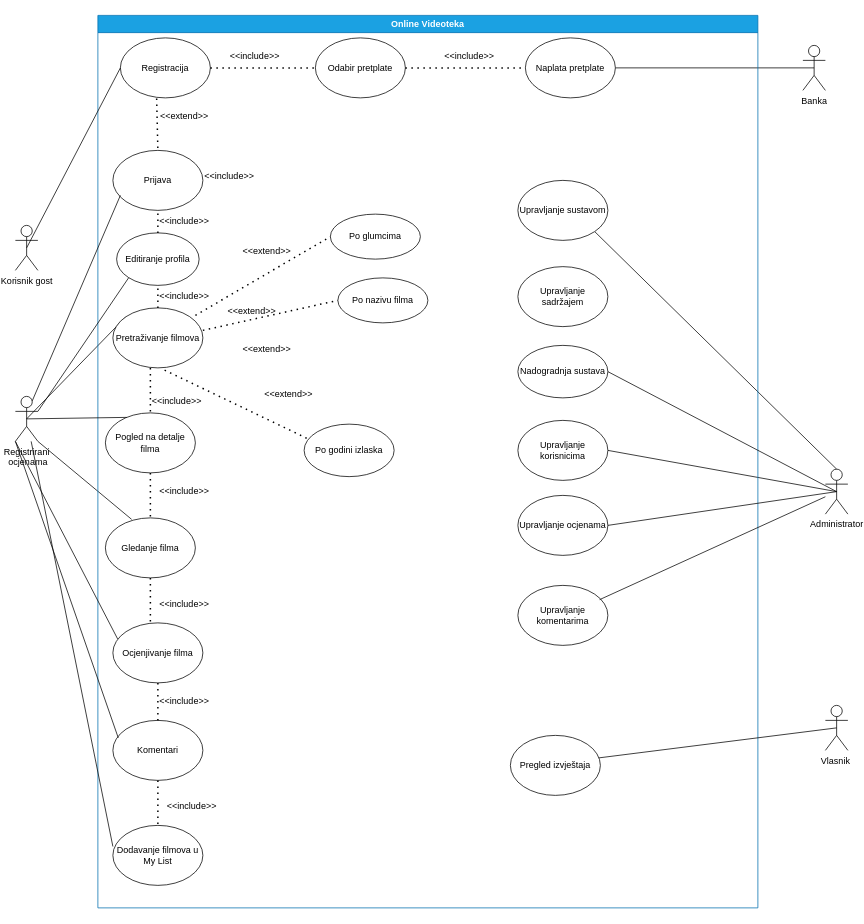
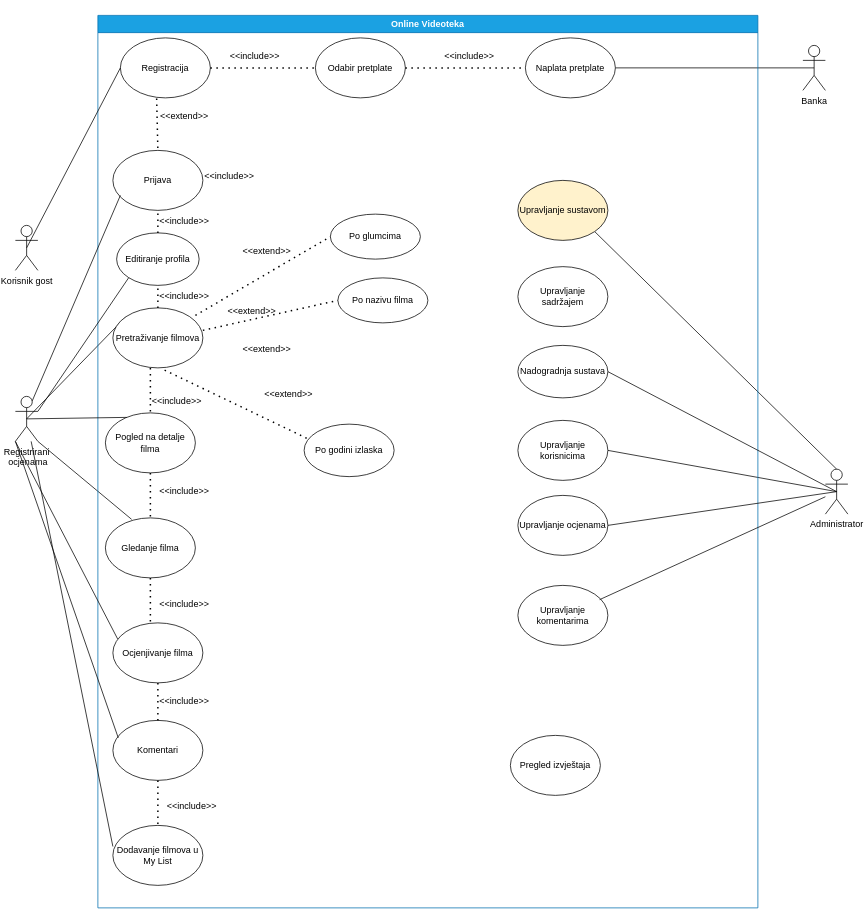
  <mxCell id="0" />
  <mxCell id="1" parent="0" />
  <mxCell id="2" value="Registrirani&lt;br&gt;&amp;nbsp;ocjenama" style="shape=umlActor;verticalLabelPosition=bottom;verticalAlign=top;html=1;outlineConnect=0;" vertex="1" parent="1"><mxGeometry x="20" y="528" width="30" height="60" as="geometry" /></mxCell>
  <mxCell id="3" value="&amp;lt;&amp;lt;include&amp;gt;&amp;gt;" style="text;html=1;align=center;verticalAlign=middle;resizable=0;points=[];autosize=1;strokeColor=none;fillColor=none;" vertex="1" parent="1"><mxGeometry x="260" y="220" width="90" height="30" as="geometry" /></mxCell>
  <mxCell id="4" value="" style="endArrow=none;html=1;rounded=0;entryX=0;entryY=0;entryDx=0;entryDy=0;exitX=0.5;exitY=0.5;exitDx=0;exitDy=0;exitPerimeter=0;" edge="1" parent="1" source="2" target="45"><mxGeometry width="50" height="50" relative="1" as="geometry"><mxPoint x="360" y="450" as="sourcePoint" /><mxPoint x="410" y="400" as="targetPoint" /></mxGeometry></mxCell>
  <mxCell id="5" value="" style="endArrow=none;html=1;rounded=0;exitX=1;exitY=1;exitDx=0;exitDy=0;exitPerimeter=0;entryX=0.292;entryY=0.025;entryDx=0;entryDy=0;entryPerimeter=0;" edge="1" parent="1" source="2" target="24"><mxGeometry width="50" height="50" relative="1" as="geometry"><mxPoint x="360" y="550" as="sourcePoint" /><mxPoint x="150" y="770" as="targetPoint" /><Array as="points" /></mxGeometry></mxCell>
  <mxCell id="6" value="" style="endArrow=none;html=1;rounded=0;exitX=1;exitY=0.5;exitDx=0;exitDy=0;entryX=0.5;entryY=0.5;entryDx=0;entryDy=0;entryPerimeter=0;" edge="1" parent="1" source="57" target="7"><mxGeometry width="50" height="50" relative="1" as="geometry"><mxPoint x="360" y="450" as="sourcePoint" /><mxPoint x="1020" y="210" as="targetPoint" /></mxGeometry></mxCell>
  <mxCell id="7" value="Banka" style="shape=umlActor;verticalLabelPosition=bottom;verticalAlign=top;html=1;outlineConnect=0;" vertex="1" parent="1"><mxGeometry x="1070" y="60" width="30" height="60" as="geometry" /></mxCell>
  <mxCell id="8" value="Administrator" style="shape=umlActor;verticalLabelPosition=bottom;verticalAlign=top;html=1;outlineConnect=0;" vertex="1" parent="1"><mxGeometry x="1100" y="625" width="30" height="60" as="geometry" /></mxCell>
  <mxCell id="9" value="" style="endArrow=none;html=1;rounded=0;exitX=0.5;exitY=0;exitDx=0;exitDy=0;exitPerimeter=0;entryX=1;entryY=1;entryDx=0;entryDy=0;" edge="1" parent="1" source="8" target="16"><mxGeometry width="50" height="50" relative="1" as="geometry"><mxPoint x="820" y="650" as="sourcePoint" /><mxPoint x="870" y="600" as="targetPoint" /></mxGeometry></mxCell>
  <mxCell id="10" value="" style="endArrow=none;html=1;rounded=0;exitX=1;exitY=0.5;exitDx=0;exitDy=0;entryX=0.5;entryY=0.5;entryDx=0;entryDy=0;entryPerimeter=0;" edge="1" parent="1" source="13" target="8"><mxGeometry width="50" height="50" relative="1" as="geometry"><mxPoint x="640" y="760" as="sourcePoint" /><mxPoint x="980" y="660" as="targetPoint" /></mxGeometry></mxCell>
  <mxCell id="11" value="Online Videoteka" style="swimlane;whiteSpace=wrap;html=1;strokeColor=#006EAF;fillColor=#1ba1e2;fontColor=#ffffff;" vertex="1" parent="1"><mxGeometry x="130" y="20" width="880" height="1190" as="geometry" /></mxCell>
  <mxCell id="12" value="Nadogradnja sustava" style="ellipse;whiteSpace=wrap;html=1;" vertex="1" parent="11"><mxGeometry x="560" y="440" width="120" height="70" as="geometry" /></mxCell>
  <mxCell id="13" value="Upravljanje korisnicima" style="ellipse;whiteSpace=wrap;html=1;" vertex="1" parent="11"><mxGeometry x="560" y="540" width="120" height="80" as="geometry" /></mxCell>
  <mxCell id="14" value="Upravljanje ocjenama" style="ellipse;whiteSpace=wrap;html=1;" vertex="1" parent="11"><mxGeometry x="560" y="640" width="120" height="80" as="geometry" /></mxCell>
  <mxCell id="15" value="Upravljanje sadržajem" style="ellipse;whiteSpace=wrap;html=1;" vertex="1" parent="11"><mxGeometry x="560" y="335" width="120" height="80" as="geometry" /></mxCell>
- <mxCell id="16" value="Upravljanje sustavom" style="ellipse;whiteSpace=wrap;html=1;" vertex="1" parent="11"><mxGeometry x="560" y="220" width="120" height="80" as="geometry" /></mxCell>
+ <mxCell id="16" value="Upravljanje sustavom" style="ellipse;whiteSpace=wrap;html=1;fillColor=#fff2cc;" vertex="1" parent="11"><mxGeometry x="560" y="220" width="120" height="80" as="geometry" /></mxCell>
  <mxCell id="17" value="Upravljanje komentarima" style="ellipse;whiteSpace=wrap;html=1;" vertex="1" parent="11"><mxGeometry x="560" y="760" width="120" height="80" as="geometry" /></mxCell>
  <mxCell id="18" value="Pregled izvještaja" style="ellipse;whiteSpace=wrap;html=1;" vertex="1" parent="11"><mxGeometry x="550" y="960" width="120" height="80" as="geometry" /></mxCell>
  <mxCell id="19" value="&amp;lt;&amp;lt;extend&amp;gt;&amp;gt;" style="text;html=1;align=center;verticalAlign=middle;resizable=0;points=[];autosize=1;strokeColor=none;fillColor=none;" vertex="1" parent="11"><mxGeometry x="70" y="120" width="90" height="30" as="geometry" /></mxCell>
  <mxCell id="20" value="Prijava" style="ellipse;whiteSpace=wrap;html=1;" vertex="1" parent="11"><mxGeometry x="20" y="180" width="120" height="80" as="geometry" /></mxCell>
  <mxCell id="21" value="&amp;lt;&amp;lt;extend&amp;gt;&amp;gt;" style="text;html=1;align=center;verticalAlign=middle;resizable=0;points=[];autosize=1;strokeColor=none;fillColor=none;" vertex="1" parent="11"><mxGeometry x="180" y="300" width="90" height="30" as="geometry" /></mxCell>
  <mxCell id="22" value="&amp;lt;&amp;lt;include&amp;gt;&amp;gt;" style="text;html=1;align=center;verticalAlign=middle;resizable=0;points=[];autosize=1;strokeColor=none;fillColor=none;" vertex="1" parent="11"><mxGeometry x="70" y="260" width="90" height="30" as="geometry" /></mxCell>
  <mxCell id="23" value="&amp;lt;&amp;lt;include&amp;gt;&amp;gt;" style="text;html=1;align=center;verticalAlign=middle;resizable=0;points=[];autosize=1;strokeColor=none;fillColor=none;" vertex="1" parent="11"><mxGeometry x="60" y="500" width="90" height="30" as="geometry" /></mxCell>
  <mxCell id="24" value="Gledanje filma" style="ellipse;whiteSpace=wrap;html=1;" vertex="1" parent="11"><mxGeometry x="10" y="670" width="120" height="80" as="geometry" /></mxCell>
  <mxCell id="25" value="Ocjenjivanje filma" style="ellipse;whiteSpace=wrap;html=1;" vertex="1" parent="11"><mxGeometry x="20" y="810" width="120" height="80" as="geometry" /></mxCell>
  <mxCell id="26" value="Dodavanje filmova u My List" style="ellipse;whiteSpace=wrap;html=1;" vertex="1" parent="11"><mxGeometry x="20" y="1080" width="120" height="80" as="geometry" /></mxCell>
  <mxCell id="27" value="Komentari" style="ellipse;whiteSpace=wrap;html=1;" vertex="1" parent="11"><mxGeometry x="20" y="940" width="120" height="80" as="geometry" /></mxCell>
  <mxCell id="28" value="Po godini izlaska" style="ellipse;whiteSpace=wrap;html=1;" vertex="1" parent="11"><mxGeometry x="275" y="545" width="120" height="70" as="geometry" /></mxCell>
  <mxCell id="29" value="Po glumcima" style="ellipse;whiteSpace=wrap;html=1;" vertex="1" parent="11"><mxGeometry x="310" y="265" width="120" height="60" as="geometry" /></mxCell>
  <mxCell id="30" value="" style="endArrow=none;dashed=1;html=1;dashPattern=1 3;strokeWidth=2;rounded=0;exitX=0.5;exitY=1;exitDx=0;exitDy=0;" edge="1" parent="11" source="24"><mxGeometry width="50" height="50" relative="1" as="geometry"><mxPoint x="290" y="700" as="sourcePoint" /><mxPoint x="70" y="810" as="targetPoint" /></mxGeometry></mxCell>
  <mxCell id="31" value="" style="endArrow=none;dashed=1;html=1;dashPattern=1 3;strokeWidth=2;rounded=0;exitX=0.5;exitY=1;exitDx=0;exitDy=0;entryX=0.5;entryY=0;entryDx=0;entryDy=0;" edge="1" parent="11" source="25" target="27"><mxGeometry width="50" height="50" relative="1" as="geometry"><mxPoint x="290" y="700" as="sourcePoint" /><mxPoint x="340" y="650" as="targetPoint" /></mxGeometry></mxCell>
  <mxCell id="32" value="" style="endArrow=none;dashed=1;html=1;dashPattern=1 3;strokeWidth=2;rounded=0;exitX=0.5;exitY=1;exitDx=0;exitDy=0;entryX=0.5;entryY=0;entryDx=0;entryDy=0;" edge="1" parent="11" source="27" target="26"><mxGeometry width="50" height="50" relative="1" as="geometry"><mxPoint x="290" y="700" as="sourcePoint" /><mxPoint x="340" y="650" as="targetPoint" /></mxGeometry></mxCell>
  <mxCell id="33" value="&amp;lt;&amp;lt;include&amp;gt;&amp;gt;" style="text;html=1;align=center;verticalAlign=middle;resizable=0;points=[];autosize=1;strokeColor=none;fillColor=none;" vertex="1" parent="11"><mxGeometry x="70" y="770" width="90" height="30" as="geometry" /></mxCell>
  <mxCell id="34" value="&amp;lt;&amp;lt;include&amp;gt;&amp;gt;" style="text;html=1;align=center;verticalAlign=middle;resizable=0;points=[];autosize=1;strokeColor=none;fillColor=none;" vertex="1" parent="11"><mxGeometry x="80" y="1040" width="90" height="30" as="geometry" /></mxCell>
  <mxCell id="35" value="&amp;lt;&amp;lt;extend&amp;gt;&amp;gt;" style="text;html=1;align=center;verticalAlign=middle;resizable=0;points=[];autosize=1;strokeColor=none;fillColor=none;" vertex="1" parent="11"><mxGeometry x="209" y="490" width="90" height="30" as="geometry" /></mxCell>
  <mxCell id="36" value="&amp;lt;&amp;lt;include&amp;gt;&amp;gt;" style="text;html=1;align=center;verticalAlign=middle;resizable=0;points=[];autosize=1;strokeColor=none;fillColor=none;" vertex="1" parent="11"><mxGeometry x="70" y="900" width="90" height="30" as="geometry" /></mxCell>
  <mxCell id="37" value="Pogled na detalje filma" style="ellipse;whiteSpace=wrap;html=1;" vertex="1" parent="11"><mxGeometry x="10" y="530" width="120" height="80" as="geometry" /></mxCell>
  <mxCell id="38" value="&amp;lt;&amp;lt;include&amp;gt;&amp;gt;" style="text;html=1;align=center;verticalAlign=middle;resizable=0;points=[];autosize=1;strokeColor=none;fillColor=none;" vertex="1" parent="11"><mxGeometry x="70" y="620" width="90" height="30" as="geometry" /></mxCell>
  <mxCell id="39" value="" style="endArrow=none;dashed=1;html=1;dashPattern=1 3;strokeWidth=2;rounded=0;exitX=0.5;exitY=1;exitDx=0;exitDy=0;entryX=0.5;entryY=0;entryDx=0;entryDy=0;" edge="1" parent="11" source="37" target="24"><mxGeometry width="50" height="50" relative="1" as="geometry"><mxPoint x="360" y="710" as="sourcePoint" /><mxPoint x="410" y="660" as="targetPoint" /></mxGeometry></mxCell>
  <mxCell id="40" value="&amp;lt;&amp;lt;extend&amp;gt;&amp;gt;" style="text;html=1;align=center;verticalAlign=middle;resizable=0;points=[];autosize=1;strokeColor=none;fillColor=none;" vertex="1" parent="11"><mxGeometry x="160" y="380" width="90" height="30" as="geometry" /></mxCell>
  <mxCell id="41" value="Registracija" style="ellipse;whiteSpace=wrap;html=1;" vertex="1" parent="11"><mxGeometry x="30" y="30" width="120" height="80" as="geometry" /></mxCell>
  <mxCell id="42" value="" style="endArrow=none;dashed=1;html=1;dashPattern=1 3;strokeWidth=2;rounded=0;exitX=0.403;exitY=1.01;exitDx=0;exitDy=0;entryX=0.5;entryY=0;entryDx=0;entryDy=0;exitPerimeter=0;" edge="1" parent="11" source="41" target="20"><mxGeometry width="50" height="50" relative="1" as="geometry"><mxPoint x="550" y="460" as="sourcePoint" /><mxPoint x="600" y="410" as="targetPoint" /></mxGeometry></mxCell>
  <mxCell id="43" value="Po nazivu filma" style="ellipse;whiteSpace=wrap;html=1;" vertex="1" parent="11"><mxGeometry x="320" y="350" width="120" height="60" as="geometry" /></mxCell>
  <mxCell id="44" value="&amp;lt;&amp;lt;extend&amp;gt;&amp;gt;" style="text;html=1;align=center;verticalAlign=middle;resizable=0;points=[];autosize=1;strokeColor=none;fillColor=none;" vertex="1" parent="11"><mxGeometry x="180" y="430" width="90" height="30" as="geometry" /></mxCell>
  <mxCell id="45" value="Pretraživanje filmova" style="ellipse;whiteSpace=wrap;html=1;" vertex="1" parent="11"><mxGeometry x="20" y="390" width="120" height="80" as="geometry" /></mxCell>
  <mxCell id="46" value="" style="endArrow=none;dashed=1;html=1;dashPattern=1 3;strokeWidth=2;rounded=0;exitX=0.917;exitY=0.125;exitDx=0;exitDy=0;exitPerimeter=0;entryX=0;entryY=0.5;entryDx=0;entryDy=0;" edge="1" parent="11" source="45" target="29"><mxGeometry width="50" height="50" relative="1" as="geometry"><mxPoint x="240" y="370" as="sourcePoint" /><mxPoint x="180" y="380" as="targetPoint" /></mxGeometry></mxCell>
  <mxCell id="47" value="" style="endArrow=none;dashed=1;html=1;dashPattern=1 3;strokeWidth=2;rounded=0;exitX=1;exitY=0.375;exitDx=0;exitDy=0;exitPerimeter=0;entryX=0;entryY=0.5;entryDx=0;entryDy=0;" edge="1" parent="11" source="45" target="43"><mxGeometry width="50" height="50" relative="1" as="geometry"><mxPoint x="240" y="470" as="sourcePoint" /><mxPoint x="290" y="420" as="targetPoint" /></mxGeometry></mxCell>
  <mxCell id="48" value="" style="endArrow=none;dashed=1;html=1;dashPattern=1 3;strokeWidth=2;rounded=0;exitX=0.575;exitY=1.038;exitDx=0;exitDy=0;exitPerimeter=0;entryX=0.067;entryY=0.3;entryDx=0;entryDy=0;entryPerimeter=0;" edge="1" parent="11" source="45" target="28"><mxGeometry width="50" height="50" relative="1" as="geometry"><mxPoint x="240" y="470" as="sourcePoint" /><mxPoint x="290" y="420" as="targetPoint" /></mxGeometry></mxCell>
  <mxCell id="49" value="Editiranje profila" style="ellipse;whiteSpace=wrap;html=1;" vertex="1" parent="11"><mxGeometry x="25" y="290" width="110" height="70" as="geometry" /></mxCell>
  <mxCell id="50" value="" style="endArrow=none;html=1;rounded=0;exitX=0.75;exitY=0.1;exitDx=0;exitDy=0;exitPerimeter=0;" edge="1" parent="11" source="2"><mxGeometry width="50" height="50" relative="1" as="geometry"><mxPoint x="-103" y="437.49" as="sourcePoint" /><mxPoint x="30.001" y="240.004" as="targetPoint" /></mxGeometry></mxCell>
  <mxCell id="51" value="" style="endArrow=none;dashed=1;html=1;dashPattern=1 3;strokeWidth=2;rounded=0;entryX=0.5;entryY=1;entryDx=0;entryDy=0;exitX=0.5;exitY=0;exitDx=0;exitDy=0;" edge="1" parent="11" source="49" target="20"><mxGeometry width="50" height="50" relative="1" as="geometry"><mxPoint x="360" y="480" as="sourcePoint" /><mxPoint x="410" y="430" as="targetPoint" /></mxGeometry></mxCell>
  <mxCell id="52" value="" style="endArrow=none;dashed=1;html=1;dashPattern=1 3;strokeWidth=2;rounded=0;entryX=0.5;entryY=1;entryDx=0;entryDy=0;exitX=0.5;exitY=0;exitDx=0;exitDy=0;" edge="1" parent="11" source="45" target="49"><mxGeometry width="50" height="50" relative="1" as="geometry"><mxPoint x="360" y="480" as="sourcePoint" /><mxPoint x="410" y="430" as="targetPoint" /></mxGeometry></mxCell>
  <mxCell id="53" value="&amp;lt;&amp;lt;include&amp;gt;&amp;gt;" style="text;html=1;align=center;verticalAlign=middle;resizable=0;points=[];autosize=1;strokeColor=none;fillColor=none;" vertex="1" parent="11"><mxGeometry x="70" y="360" width="90" height="30" as="geometry" /></mxCell>
  <mxCell id="54" value="" style="endArrow=none;dashed=1;html=1;dashPattern=1 3;strokeWidth=2;rounded=0;entryX=0.5;entryY=0;entryDx=0;entryDy=0;" edge="1" parent="11" target="37"><mxGeometry width="50" height="50" relative="1" as="geometry"><mxPoint x="70" y="470" as="sourcePoint" /><mxPoint x="63" y="530" as="targetPoint" /></mxGeometry></mxCell>
  <mxCell id="55" value="Odabir pretplate" style="ellipse;whiteSpace=wrap;html=1;" vertex="1" parent="11"><mxGeometry x="290" y="30" width="120" height="80" as="geometry" /></mxCell>
  <mxCell id="56" value="" style="endArrow=none;dashed=1;html=1;dashPattern=1 3;strokeWidth=2;rounded=0;exitX=1;exitY=0.5;exitDx=0;exitDy=0;entryX=0;entryY=0.5;entryDx=0;entryDy=0;" edge="1" parent="11" source="41" target="55"><mxGeometry width="50" height="50" relative="1" as="geometry"><mxPoint x="230" y="430" as="sourcePoint" /><mxPoint x="240" y="230" as="targetPoint" /></mxGeometry></mxCell>
  <mxCell id="57" value="Naplata pretplate" style="ellipse;whiteSpace=wrap;html=1;" vertex="1" parent="11"><mxGeometry x="570" y="30" width="120" height="80" as="geometry" /></mxCell>
  <mxCell id="58" value="" style="endArrow=none;dashed=1;html=1;dashPattern=1 3;strokeWidth=2;rounded=0;exitX=1;exitY=0.5;exitDx=0;exitDy=0;entryX=0;entryY=0.5;entryDx=0;entryDy=0;" edge="1" parent="11" source="55" target="57"><mxGeometry width="50" height="50" relative="1" as="geometry"><mxPoint x="230" y="430" as="sourcePoint" /><mxPoint x="560" y="230" as="targetPoint" /></mxGeometry></mxCell>
  <mxCell id="59" value="&amp;lt;&amp;lt;include&amp;gt;&amp;gt;" style="text;html=1;align=center;verticalAlign=middle;resizable=0;points=[];autosize=1;strokeColor=none;fillColor=none;" vertex="1" parent="11"><mxGeometry x="450" y="40" width="90" height="30" as="geometry" /></mxCell>
  <mxCell id="60" value="&amp;lt;&amp;lt;include&amp;gt;&amp;gt;" style="text;html=1;align=center;verticalAlign=middle;resizable=0;points=[];autosize=1;strokeColor=none;fillColor=none;" vertex="1" parent="11"><mxGeometry x="164" y="40" width="90" height="30" as="geometry" /></mxCell>
  <mxCell id="61" value="Korisnik gost" style="shape=umlActor;verticalLabelPosition=bottom;verticalAlign=top;html=1;outlineConnect=0;" vertex="1" parent="1"><mxGeometry x="20" y="300" width="30" height="60" as="geometry" /></mxCell>
  <mxCell id="62" value="" style="endArrow=none;html=1;rounded=0;exitX=1;exitY=0.5;exitDx=0;exitDy=0;entryX=0.5;entryY=0.5;entryDx=0;entryDy=0;entryPerimeter=0;" edge="1" parent="1" source="12" target="8"><mxGeometry width="50" height="50" relative="1" as="geometry"><mxPoint x="670" y="760" as="sourcePoint" /><mxPoint x="720" y="710" as="targetPoint" /></mxGeometry></mxCell>
  <mxCell id="63" value="" style="endArrow=none;html=1;rounded=0;exitX=1;exitY=0.5;exitDx=0;exitDy=0;entryX=0.5;entryY=0.5;entryDx=0;entryDy=0;entryPerimeter=0;" edge="1" parent="1" source="14" target="8"><mxGeometry width="50" height="50" relative="1" as="geometry"><mxPoint x="670" y="640" as="sourcePoint" /><mxPoint x="720" y="590" as="targetPoint" /></mxGeometry></mxCell>
  <mxCell id="64" value="" style="endArrow=none;html=1;rounded=0;exitX=0.908;exitY=0.238;exitDx=0;exitDy=0;exitPerimeter=0;" edge="1" parent="1" source="17" target="8"><mxGeometry width="50" height="50" relative="1" as="geometry"><mxPoint x="670" y="640" as="sourcePoint" /><mxPoint x="720" y="590" as="targetPoint" /></mxGeometry></mxCell>
- <mxCell id="65" value="Vlasnik&amp;nbsp;&lt;br&gt;" style="shape=umlActor;verticalLabelPosition=bottom;verticalAlign=top;html=1;outlineConnect=0;" vertex="1" parent="1"><mxGeometry x="1100" y="940" width="30" height="60" as="geometry" /></mxCell>
- <mxCell id="66" value="" style="endArrow=none;html=1;rounded=0;exitX=0.983;exitY=0.375;exitDx=0;exitDy=0;exitPerimeter=0;entryX=0.5;entryY=0.5;entryDx=0;entryDy=0;entryPerimeter=0;" edge="1" parent="1" source="18" target="65"><mxGeometry width="50" height="50" relative="1" as="geometry"><mxPoint x="670" y="840" as="sourcePoint" /><mxPoint x="720" y="790" as="targetPoint" /></mxGeometry></mxCell>
  <mxCell id="67" value="" style="endArrow=none;html=1;rounded=0;exitX=0.5;exitY=0.5;exitDx=0;exitDy=0;exitPerimeter=0;entryX=0;entryY=0.5;entryDx=0;entryDy=0;" edge="1" parent="1" source="61" target="41"><mxGeometry width="50" height="50" relative="1" as="geometry"><mxPoint x="670" y="640" as="sourcePoint" /><mxPoint x="720" y="590" as="targetPoint" /></mxGeometry></mxCell>
  <mxCell id="68" value="" style="endArrow=none;html=1;rounded=0;exitX=0.5;exitY=0.5;exitDx=0;exitDy=0;exitPerimeter=0;entryX=0.237;entryY=0.075;entryDx=0;entryDy=0;entryPerimeter=0;" edge="1" parent="1" source="2" target="37"><mxGeometry width="50" height="50" relative="1" as="geometry"><mxPoint x="480" y="760" as="sourcePoint" /><mxPoint x="151" y="670" as="targetPoint" /></mxGeometry></mxCell>
  <mxCell id="69" value="" style="endArrow=none;html=1;rounded=0;exitX=0;exitY=1;exitDx=0;exitDy=0;exitPerimeter=0;entryX=0.053;entryY=0.268;entryDx=0;entryDy=0;entryPerimeter=0;" edge="1" parent="1" source="2" target="25"><mxGeometry width="50" height="50" relative="1" as="geometry"><mxPoint x="480" y="760" as="sourcePoint" /><mxPoint x="530" y="710" as="targetPoint" /></mxGeometry></mxCell>
  <mxCell id="70" value="" style="endArrow=none;html=1;rounded=0;exitX=0;exitY=1;exitDx=0;exitDy=0;exitPerimeter=0;entryX=0.06;entryY=0.292;entryDx=0;entryDy=0;entryPerimeter=0;" edge="1" parent="1" source="2" target="27"><mxGeometry width="50" height="50" relative="1" as="geometry"><mxPoint x="480" y="860" as="sourcePoint" /><mxPoint x="140" y="1110" as="targetPoint" /></mxGeometry></mxCell>
  <mxCell id="71" value="" style="endArrow=none;html=1;rounded=0;entryX=0;entryY=0.352;entryDx=0;entryDy=0;entryPerimeter=0;" edge="1" parent="1" source="2" target="26"><mxGeometry width="50" height="50" relative="1" as="geometry"><mxPoint x="480" y="860" as="sourcePoint" /><mxPoint x="530" y="810" as="targetPoint" /></mxGeometry></mxCell>
  <mxCell id="72" value="" style="endArrow=none;html=1;rounded=0;exitX=1;exitY=0.333;exitDx=0;exitDy=0;exitPerimeter=0;entryX=0;entryY=1;entryDx=0;entryDy=0;" edge="1" parent="1" source="2" target="49"><mxGeometry width="50" height="50" relative="1" as="geometry"><mxPoint x="480" y="560" as="sourcePoint" /><mxPoint x="530" y="510" as="targetPoint" /></mxGeometry></mxCell>
